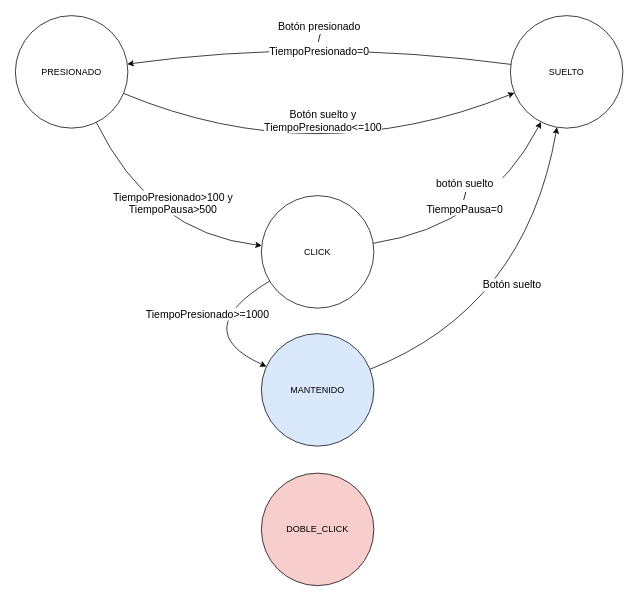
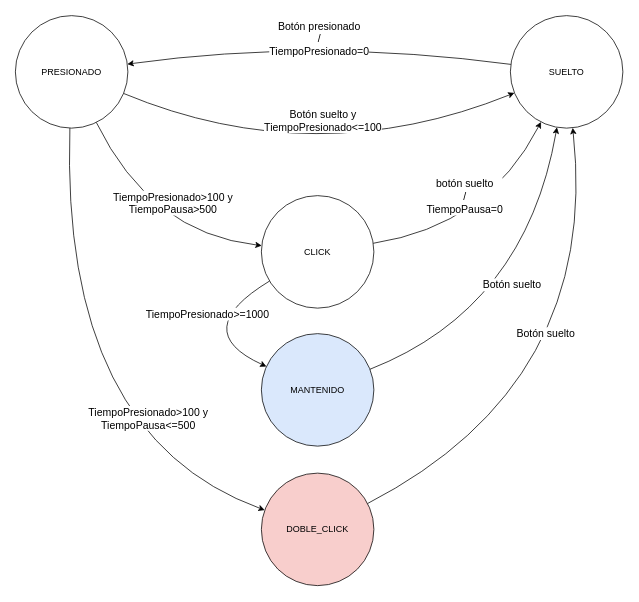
  <mxCell id="0" />
  <mxCell id="1" parent="0" />
  <mxCell id="2" value="PRESIONADO" style="ellipse;whiteSpace=wrap;html=1;aspect=fixed;" vertex="1" parent="1"><mxGeometry x="20" y="20" width="150" height="150" as="geometry" /></mxCell>
  <mxCell id="3" value="CLICK" style="ellipse;whiteSpace=wrap;html=1;aspect=fixed;" vertex="1" parent="1"><mxGeometry x="348" y="260" width="150" height="150" as="geometry" /></mxCell>
  <mxCell id="4" value="SUELTO" style="ellipse;whiteSpace=wrap;html=1;aspect=fixed;" vertex="1" parent="1"><mxGeometry x="680" y="20" width="150" height="150" as="geometry" /></mxCell>
  <mxCell id="5" value="&lt;font style=&quot;font-size: 14px&quot;&gt;Botón presionado&lt;br&gt;/&lt;br&gt;TiempoPresionado=0&lt;/font&gt;" style="endArrow=classic;html=1;curved=1;" edge="1" parent="1" source="4" target="2"><mxGeometry width="50" height="50" relative="1" as="geometry"><mxPoint x="410" y="105" as="sourcePoint" /><mxPoint x="460" y="55" as="targetPoint" /><Array as="points"><mxPoint x="420" y="50" /></Array></mxGeometry></mxCell>
  <mxCell id="6" value="&lt;font style=&quot;font-size: 14px&quot;&gt;botón suelto&lt;br&gt;/&lt;br&gt;TiempoPausa=0&lt;br&gt;&lt;/font&gt;" style="endArrow=classic;html=1;curved=1;" edge="1" parent="1" source="3" target="4"><mxGeometry x="0.127" y="45" width="50" height="50" relative="1" as="geometry"><mxPoint x="635" y="395" as="sourcePoint" /><mxPoint x="685" y="345" as="targetPoint" /><Array as="points"><mxPoint x="650" y="300" /></Array><mxPoint as="offset" /></mxGeometry></mxCell>
  <mxCell id="7" value="&lt;font style=&quot;font-size: 14px&quot;&gt;TiempoPresionado&amp;gt;100 y &lt;br&gt;TiempoPausa&amp;gt;500&lt;br&gt;&lt;/font&gt;" style="endArrow=classic;html=1;curved=1;" edge="1" parent="1" source="2" target="3"><mxGeometry x="0.209" y="43" width="50" height="50" relative="1" as="geometry"><mxPoint x="105" y="370" as="sourcePoint" /><mxPoint x="155" y="320" as="targetPoint" /><Array as="points"><mxPoint x="200" y="310" /></Array><mxPoint as="offset" /></mxGeometry></mxCell>
  <mxCell id="8" value="&lt;font style=&quot;font-size: 14px&quot;&gt;&lt;font style=&quot;font-size: 14px&quot;&gt;Botón suelto y &lt;br&gt;TiempoPresionado&lt;/font&gt;&amp;lt;=100&lt;/font&gt;" style="endArrow=classic;html=1;curved=1;" edge="1" parent="1" source="2" target="4"><mxGeometry x="0.109" y="61" width="50" height="50" relative="1" as="geometry"><mxPoint x="398" y="305" as="sourcePoint" /><mxPoint x="448" y="255" as="targetPoint" /><Array as="points"><mxPoint x="420" y="230" /></Array><mxPoint as="offset" /></mxGeometry></mxCell>
  <mxCell id="9" value="MANTENIDO" style="ellipse;whiteSpace=wrap;html=1;aspect=fixed;fillColor=#dae8fc;" vertex="1" parent="1"><mxGeometry x="348" y="444" width="150" height="150" as="geometry" /></mxCell>
  <mxCell id="10" value="&lt;font style=&quot;font-size: 14px&quot;&gt;TiempoPresionado&amp;gt;=1000&lt;/font&gt;" style="endArrow=classic;html=1;curved=1;" edge="1" parent="1" source="3" target="9"><mxGeometry x="-0.233" y="-5" width="50" height="50" relative="1" as="geometry"><mxPoint x="360" y="680" as="sourcePoint" /><mxPoint x="410" y="630" as="targetPoint" /><Array as="points"><mxPoint x="250" y="440" /></Array><mxPoint x="-1" as="offset" /></mxGeometry></mxCell>
  <mxCell id="11" value="&lt;font style=&quot;font-size: 14px&quot;&gt;Botón suelto&lt;/font&gt;" style="endArrow=classic;html=1;curved=1;" edge="1" parent="1" source="9" target="4"><mxGeometry x="0.068" y="23" width="50" height="50" relative="1" as="geometry"><mxPoint x="348" y="675" as="sourcePoint" /><mxPoint x="398" y="625" as="targetPoint" /><Array as="points"><mxPoint x="700" y="410" /></Array><mxPoint as="offset" /></mxGeometry></mxCell>
  <mxCell id="12" value="DOBLE_CLICK" style="ellipse;whiteSpace=wrap;html=1;aspect=fixed;fillColor=#f8cecc;" vertex="1" parent="1"><mxGeometry x="348" y="630" width="150" height="150" as="geometry" /></mxCell>
+ <mxCell id="13" value="&lt;font style=&quot;font-size: 14px&quot;&gt;Botón suelto&lt;/font&gt;" style="endArrow=classic;html=1;curved=1;" edge="1" parent="1" source="12" target="4"><mxGeometry x="-0.09" y="92" width="50" height="50" relative="1" as="geometry"><mxPoint x="448" y="660" as="sourcePoint" /><mxPoint x="498" y="610" as="targetPoint" /><Array as="points"><mxPoint x="800" y="510" /></Array><mxPoint as="offset" /></mxGeometry></mxCell>
+ <mxCell id="14" value="&lt;font style=&quot;font-size: 14px&quot;&gt;TiempoPresionado&amp;gt;100 y &lt;br&gt;TiempoPausa&amp;lt;=500&lt;/font&gt;" style="endArrow=classic;html=1;strokeColor=#000000;curved=1;" edge="1" parent="1" source="2" target="12"><mxGeometry x="0.097" y="116" width="50" height="50" relative="1" as="geometry"><mxPoint x="140" y="820" as="sourcePoint" /><mxPoint x="190" y="770" as="targetPoint" /><Array as="points"><mxPoint x="80" y="580" /></Array><mxPoint as="offset" /></mxGeometry></mxCell>
